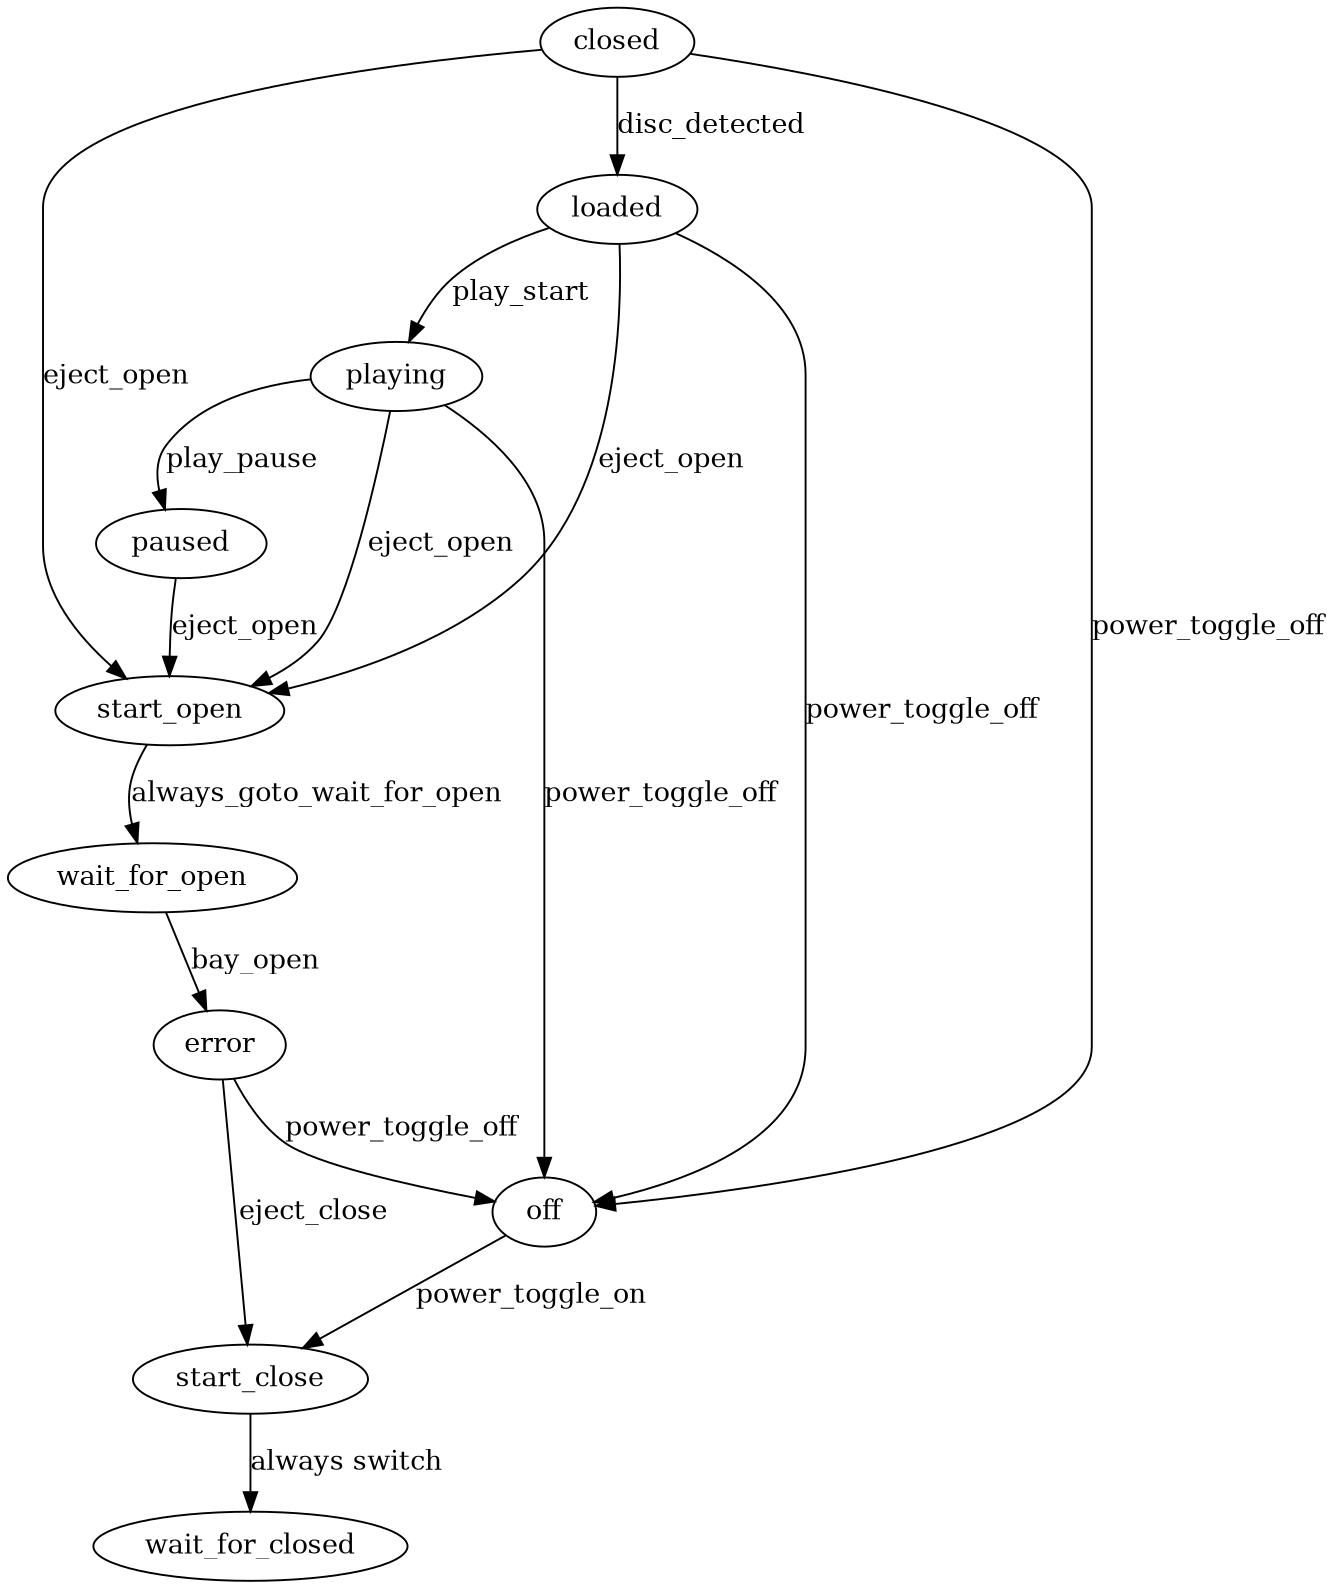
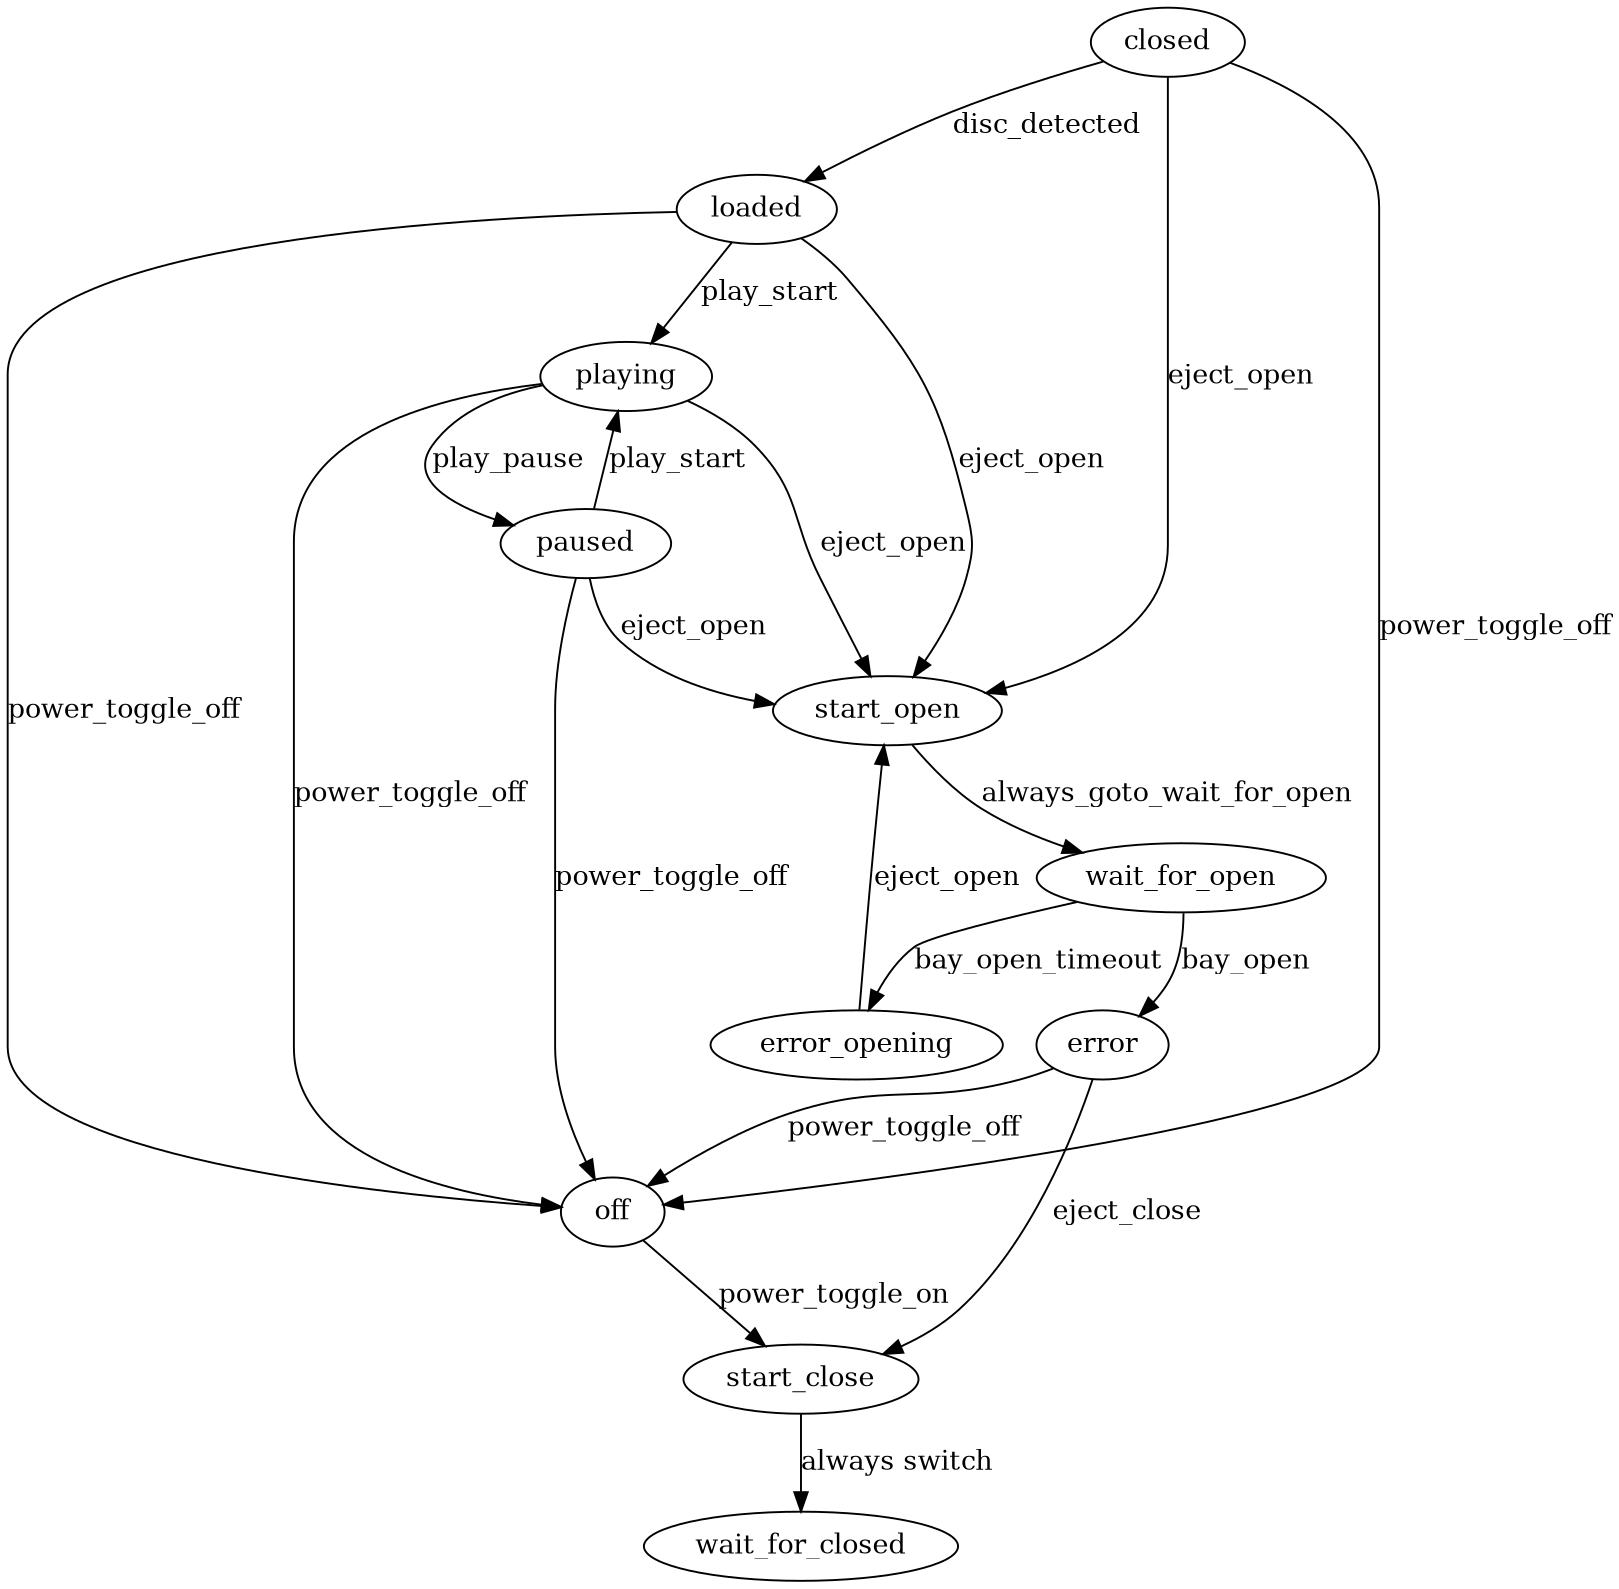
  digraph {
    closed
    loaded
    off
    start_open
    playing
    start_close
    wait_for_open
    wait_for_closed
+   error_opening
    paused
    n11 [label=error]
    closed -> loaded [label=disc_detected]
    closed -> off [label=power_toggle_off]
    closed -> start_open [label=eject_open]
    loaded -> off [label=power_toggle_off]
    loaded -> start_open [label=eject_open]
    loaded -> playing [label=play_start]
    off -> start_close [label=power_toggle_on]
    start_open -> wait_for_open [label=always_goto_wait_for_open]
    playing -> off [label=power_toggle_off]
    playing -> start_open [label=eject_open]
    playing -> paused [label=play_pause]
    start_close -> wait_for_closed [label="always switch"]
+   wait_for_open -> error_opening [label=bay_open_timeout]
    wait_for_open -> n11 [label=bay_open]
+   error_opening -> start_open [label=eject_open]
+   paused -> off [label=power_toggle_off]
    paused -> start_open [label=eject_open]
+   paused -> playing [label=play_start]
    n11 -> off [label=power_toggle_off]
    n11 -> start_close [label=eject_close]
  }
